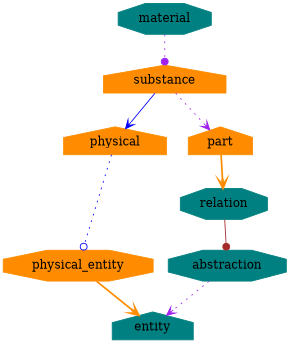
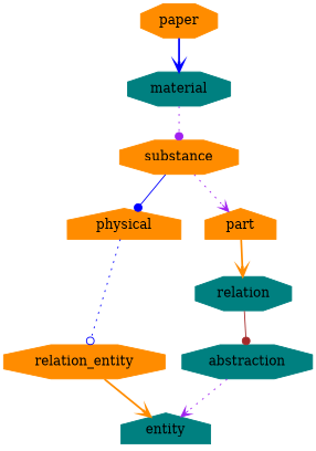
  digraph {
    node [color=darkorange shape=octagon style=filled]
    edge [arrowhead=vee color=purple style=dotted]
    material [color=teal]
-   substance [shape=house]
+   paper
+   substance
    n4 [label=physical shape=house]
    part [shape=house]
-   physical_entity
+   physical_entity [label=relation_entity]
    relation [color=teal]
    entity [color=teal shape=house]
    abstraction [color=teal]
    material -> substance [arrowhead=dot]
-   substance -> n4 [color=blue style=solid]
+   paper -> material [color=blue style=bold]
+   substance -> n4 [arrowhead=dot color=blue style=solid]
    substance -> part
    n4 -> physical_entity [arrowhead=odot color=blue]
    part -> relation [color=darkorange style=bold]
    physical_entity -> entity [color=darkorange style=bold]
    relation -> abstraction [arrowhead=dot color=brown style=solid]
    abstraction -> entity
  }
